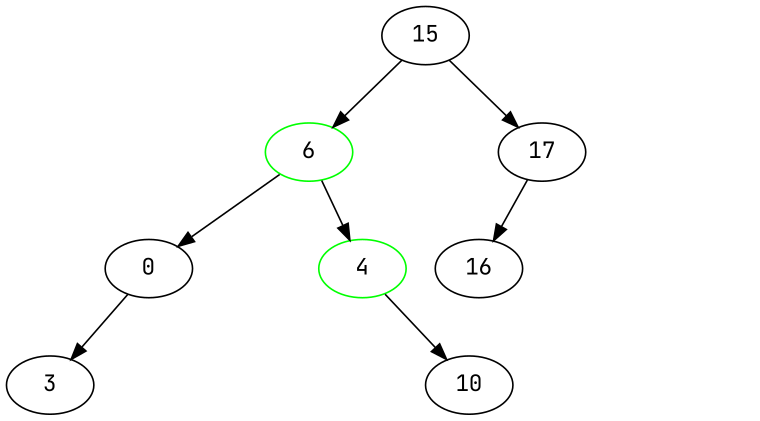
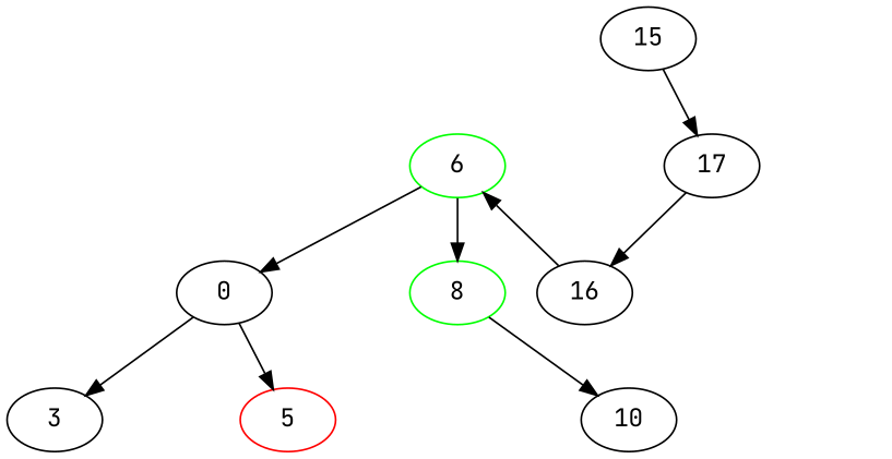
  digraph {
    fontname="JetBrains Mono"
    node [fontname="JetBrains Mono"]
    edge [fontname="JetBrains Mono" style=invis]
    6 [color=green]
    m15 [style=invis width=0.1]
    17
    r8 [style=invis width=0.1]
    m8 [style=invis width=0.1]
    10
-   8 [color=green label=4]
+   8 [color=green]
    m6 [style=invis width=0.1]
    n9 [label=0]
+   5 [color=red]
    m4 [style=invis width=0.1]
    3
    m17 [style=invis width=0.1]
    16
    l17 [style=invis width=0.1]
    15
    subgraph sub_1 {
      rank=same
      6
      m15
      17
    }
    subgraph sub_2 {
      rank=same
      r8
      m8
      10
    }
    subgraph sub_3 {
      rank=same
      8
      m6
      n9
    }
    subgraph sub_4 {
      rank=same
+     5
      m4
      3
    }
    subgraph sub_5 {
      rank=same
      m17
      16
      l17
    }
    6 -> m15
    6 -> 8 [style=""]
    6 -> m6
    6 -> n9 [style=""]
    m15 -> 17
    17 -> m17
    17 -> 16 [style=""]
    17 -> l17
    r8 -> m8
    m8 -> 10
    8 -> r8
    8 -> m8
    8 -> 10 [style=""]
    m6 -> 8
    n9 -> m6
+   n9 -> 5 [style=""]
    n9 -> m4
    n9 -> 3 [style=""]
+   m4 -> 5
    3 -> m4
    m17 -> l17
    16 -> m17
-   15 -> 6 [style=""]
+   16 -> 6 [style=""]
    15 -> m15
    15 -> 17 [style=""]
  }
